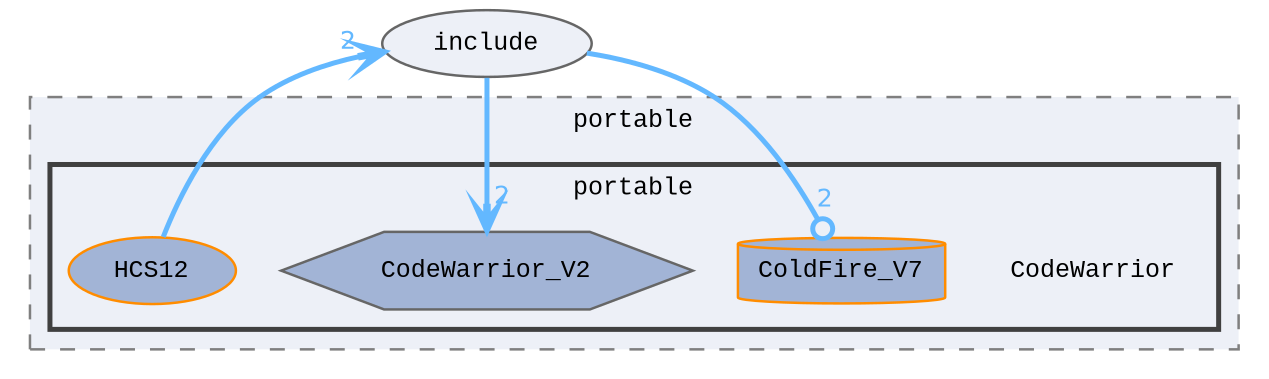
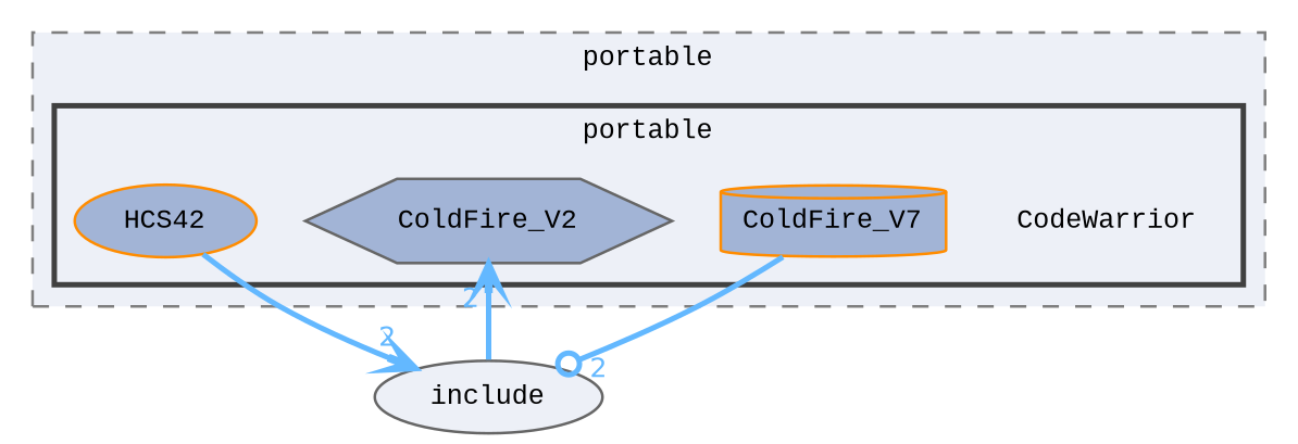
  digraph {
    compound=true
    fontname="Liberation Mono"
    node [color=gray40 fontname="Liberation Mono" fontsize=10 shape=ellipse fillcolor="#a2b4d6" style=filled]
    edge [arrowhead=vee color=steelblue1 fontcolor=steelblue1 fontname="Liberation Mono" fontsize=10 headlabel=2 labeldistance=1.5 labelfontname=Helvetica labelfontsize=10 style=bold]
    n1 [height=0.2 label=CodeWarrior shape=plaintext width=0.4 fillcolor="" style=""]
    n2 [color=darkorange height=0.2 label=ColdFire_V7 shape=cylinder width=0.4]
-   n3 [height=0.2 label=CodeWarrior_V2 shape=hexagon width=0.4]
-   n4 [color=darkorange height=0.2 label=HCS12 width=0.4]
+   n3 [height=0.2 label=ColdFire_V2 shape=hexagon width=0.4]
+   n4 [color=darkorange height=0.2 label=HCS42 width=0.4]
    n5 [fillcolor="#edf0f7" height=0.2 label=include width=0.4]
    subgraph cluster_1 {
      bgcolor="#edf0f7"
      fontsize=10
      label=portable
      pencolor=grey50
      style="filled,dashed"
      subgraph cluster_2 {
        bgcolor="#edf0f7"
        fontsize=10
        label=portable
        pencolor=grey25
        style="filled,bold"
        n1
        n2
        n3
        n4
      }
    }
-   n5 -> n2 [arrowhead=odot]
+   n2 -> n5 [arrowhead=odot]
    n4 -> n5
    n5 -> n3
  }
